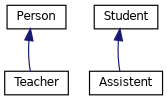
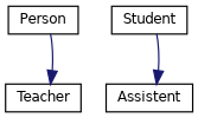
  digraph {
    rankdir=TB
    node [color=black fillcolor=white fontname=Helvetica fontsize=10 shape=record style=filled]
    edge [color=midnightblue dir=back fontname=Helvetica fontsize=10 labelfontname=Helvetica labelfontsize=10 style=solid]
    n1 [height=0.2 label=Person width=0.4]
    n2 [height=0.2 label=Teacher width=0.4]
    n3 [height=0.2 label=Student width=0.4]
    n4 [height=0.2 label=Assistent width=0.4]
-   n1 -> n2
-   n3 -> n4
+   n2 -> n1
+   n4 -> n3
  }
